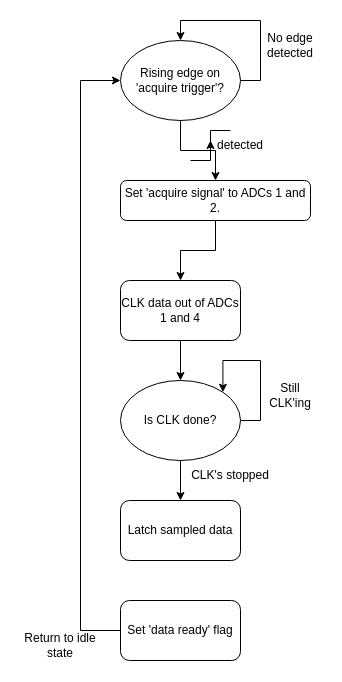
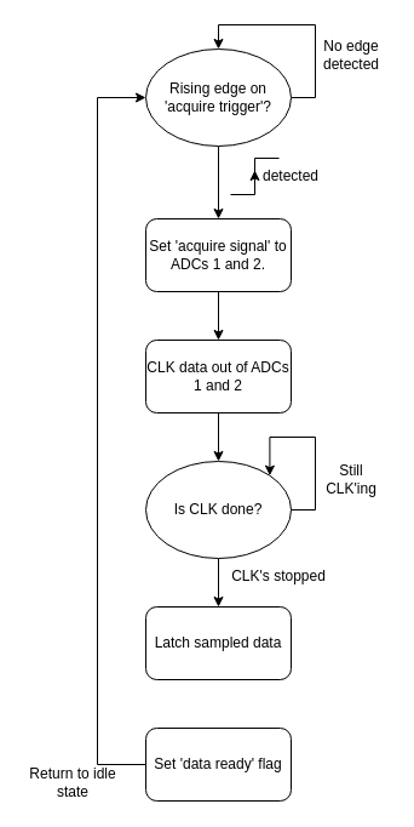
  <mxCell id="0" />
  <mxCell id="1" parent="0" />
  <mxCell id="2" style="edgeStyle=orthogonalEdgeStyle;rounded=0;orthogonalLoop=1;jettySize=auto;html=1;entryX=0.5;entryY=0;entryDx=0;entryDy=0;" edge="1" parent="1" source="4" target="4"><mxGeometry relative="1" as="geometry"><mxPoint x="250" y="30" as="targetPoint" /><Array as="points"><mxPoint x="260" y="80" /><mxPoint x="260" y="20" /><mxPoint x="180" y="20" /></Array></mxGeometry></mxCell>
  <mxCell id="3" style="edgeStyle=orthogonalEdgeStyle;rounded=0;orthogonalLoop=1;jettySize=auto;html=1;entryX=0.5;entryY=0;entryDx=0;entryDy=0;" edge="1" parent="1" source="4" target="7"><mxGeometry relative="1" as="geometry" /></mxCell>
  <mxCell id="4" value="Rising edge on 'acquire trigger'?" style="ellipse;whiteSpace=wrap;html=1;" vertex="1" parent="1"><mxGeometry x="120" y="40" width="120" height="80" as="geometry" /></mxCell>
  <mxCell id="5" value="No edge detected" style="text;html=1;align=center;verticalAlign=middle;whiteSpace=wrap;rounded=0;" vertex="1" parent="1"><mxGeometry x="260" y="30" width="60" height="30" as="geometry" /></mxCell>
  <mxCell id="6" style="edgeStyle=orthogonalEdgeStyle;rounded=0;orthogonalLoop=1;jettySize=auto;html=1;entryX=0.5;entryY=0;entryDx=0;entryDy=0;" edge="1" parent="1" source="7" target="14"><mxGeometry relative="1" as="geometry" /></mxCell>
- <mxCell id="7" value="Set 'acquire signal' to ADCs 1 and 2." style="rounded=1;whiteSpace=wrap;html=1;" vertex="1" parent="1"><mxGeometry x="120" y="180" width="190" height="40" as="geometry" /></mxCell>
+ <mxCell id="7" value="Set 'acquire signal' to ADCs 1 and 2." style="rounded=1;whiteSpace=wrap;html=1;" vertex="1" parent="1"><mxGeometry x="120" y="180" width="120" height="60" as="geometry" /></mxCell>
  <mxCell id="8" value="" style="endArrow=none;html=1;rounded=0;" edge="1" parent="1"><mxGeometry width="50" height="50" relative="1" as="geometry"><mxPoint x="190" y="160" as="sourcePoint" /><mxPoint x="210" y="160" as="targetPoint" /></mxGeometry></mxCell>
  <mxCell id="9" value="" style="endArrow=none;html=1;rounded=0;" edge="1" parent="1"><mxGeometry width="50" height="50" relative="1" as="geometry"><mxPoint x="210" y="160" as="sourcePoint" /><mxPoint x="210" y="130" as="targetPoint" /></mxGeometry></mxCell>
  <mxCell id="10" value="" style="endArrow=none;html=1;rounded=0;" edge="1" parent="1"><mxGeometry width="50" height="50" relative="1" as="geometry"><mxPoint x="210" y="130" as="sourcePoint" /><mxPoint x="230" y="130" as="targetPoint" /></mxGeometry></mxCell>
  <mxCell id="11" value="" style="endArrow=classic;html=1;rounded=0;" edge="1" parent="1"><mxGeometry width="50" height="50" relative="1" as="geometry"><mxPoint x="210" y="150" as="sourcePoint" /><mxPoint x="210" y="140" as="targetPoint" /></mxGeometry></mxCell>
  <mxCell id="12" value="detected" style="text;html=1;align=center;verticalAlign=middle;whiteSpace=wrap;rounded=0;" vertex="1" parent="1"><mxGeometry x="210" y="130" width="60" height="30" as="geometry" /></mxCell>
  <mxCell id="13" style="edgeStyle=orthogonalEdgeStyle;rounded=0;orthogonalLoop=1;jettySize=auto;html=1;entryX=0.5;entryY=0;entryDx=0;entryDy=0;" edge="1" parent="1" source="14" target="17"><mxGeometry relative="1" as="geometry" /></mxCell>
- <mxCell id="14" value="CLK data out of ADCs 1 and 4" style="rounded=1;whiteSpace=wrap;html=1;" vertex="1" parent="1"><mxGeometry x="120" y="280" width="120" height="60" as="geometry" /></mxCell>
+ <mxCell id="14" value="CLK data out of ADCs 1 and 2" style="rounded=1;whiteSpace=wrap;html=1;" vertex="1" parent="1"><mxGeometry x="120" y="280" width="120" height="60" as="geometry" /></mxCell>
  <mxCell id="15" style="edgeStyle=orthogonalEdgeStyle;rounded=0;orthogonalLoop=1;jettySize=auto;html=1;entryX=1;entryY=0;entryDx=0;entryDy=0;" edge="1" parent="1" source="17" target="17"><mxGeometry relative="1" as="geometry"><mxPoint x="250" y="370" as="targetPoint" /><Array as="points"><mxPoint x="260" y="420" /><mxPoint x="260" y="360" /><mxPoint x="222" y="360" /></Array></mxGeometry></mxCell>
  <mxCell id="16" style="edgeStyle=orthogonalEdgeStyle;rounded=0;orthogonalLoop=1;jettySize=auto;html=1;entryX=0.5;entryY=0;entryDx=0;entryDy=0;" edge="1" parent="1" source="17" target="19"><mxGeometry relative="1" as="geometry" /></mxCell>
  <mxCell id="17" value="Is CLK done?" style="ellipse;whiteSpace=wrap;html=1;" vertex="1" parent="1"><mxGeometry x="120" y="380" width="120" height="80" as="geometry" /></mxCell>
  <mxCell id="18" value="Still CLK'ing" style="text;html=1;align=center;verticalAlign=middle;whiteSpace=wrap;rounded=0;" vertex="1" parent="1"><mxGeometry x="260" y="380" width="60" height="30" as="geometry" /></mxCell>
  <mxCell id="19" value="Latch sampled data" style="rounded=1;whiteSpace=wrap;html=1;" vertex="1" parent="1"><mxGeometry x="120" y="500" width="120" height="60" as="geometry" /></mxCell>
  <mxCell id="20" style="edgeStyle=orthogonalEdgeStyle;rounded=0;orthogonalLoop=1;jettySize=auto;html=1;entryX=0;entryY=0.5;entryDx=0;entryDy=0;" edge="1" parent="1" source="21" target="4"><mxGeometry relative="1" as="geometry"><Array as="points"><mxPoint x="80" y="630" /><mxPoint x="80" y="80" /></Array></mxGeometry></mxCell>
  <mxCell id="21" value="Set 'data ready' flag" style="rounded=1;whiteSpace=wrap;html=1;" vertex="1" parent="1"><mxGeometry x="120" y="600" width="120" height="60" as="geometry" /></mxCell>
  <mxCell id="22" value="CLK's stopped" style="text;html=1;align=center;verticalAlign=middle;whiteSpace=wrap;rounded=0;" vertex="1" parent="1"><mxGeometry x="190" y="460" width="80" height="30" as="geometry" /></mxCell>
  <mxCell id="23" value="Return to idle state" style="text;html=1;align=center;verticalAlign=middle;whiteSpace=wrap;rounded=0;" vertex="1" parent="1"><mxGeometry x="20" y="630" width="80" height="30" as="geometry" /></mxCell>
